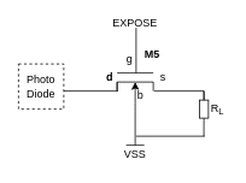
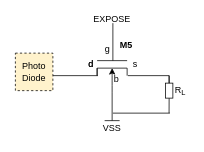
  <mxCell id="0" />
  <mxCell id="1" parent="0" />
  <mxCell id="2" value="" style="endArrow=none;html=1;" edge="1" parent="1"><mxGeometry width="50" height="50" relative="1" as="geometry"><mxPoint x="70" y="100" as="sourcePoint" /><mxPoint x="130" y="100" as="targetPoint" /></mxGeometry></mxCell>
  <mxCell id="3" value="" style="endArrow=none;html=1;" edge="1" parent="1"><mxGeometry x="350.0" y="356" width="50" height="50" as="geometry"><mxPoint x="129" y="80" as="sourcePoint" /><mxPoint x="169" y="80" as="targetPoint" /></mxGeometry></mxCell>
  <mxCell id="4" value="" style="endArrow=none;html=1;" edge="1" parent="1"><mxGeometry x="350.0" y="356" width="50" height="50" as="geometry"><mxPoint x="129" y="90" as="sourcePoint" /><mxPoint x="169" y="90" as="targetPoint" /></mxGeometry></mxCell>
  <mxCell id="5" value="" style="endArrow=none;html=1;" edge="1" parent="1"><mxGeometry x="350.0" y="356" width="50" height="50" as="geometry"><mxPoint x="129" y="100" as="sourcePoint" /><mxPoint x="129" y="90" as="targetPoint" /></mxGeometry></mxCell>
  <mxCell id="6" value="" style="endArrow=none;html=1;" edge="1" parent="1"><mxGeometry x="350.0" y="356" width="50" height="50" as="geometry"><mxPoint x="169" y="100" as="sourcePoint" /><mxPoint x="169" y="90" as="targetPoint" /></mxGeometry></mxCell>
  <mxCell id="7" value="" style="endArrow=classic;html=1;startArrow=none;startFill=0;endFill=1;" edge="1" parent="1"><mxGeometry x="350.0" y="356" width="50" height="50" as="geometry"><mxPoint x="149" y="100" as="sourcePoint" /><mxPoint x="149" y="90" as="targetPoint" /></mxGeometry></mxCell>
  <mxCell id="8" value="" style="endArrow=none;html=1;exitX=0.5;exitY=0;exitDx=0;exitDy=0;" edge="1" parent="1" source="18"><mxGeometry x="350.0" y="356" width="50" height="50" as="geometry"><mxPoint x="149" y="130" as="sourcePoint" /><mxPoint x="149" y="100" as="targetPoint" /><Array as="points"><mxPoint x="149" y="112" /></Array></mxGeometry></mxCell>
  <mxCell id="9" value="s" style="text;html=1;strokeColor=none;fillColor=none;align=center;verticalAlign=middle;whiteSpace=wrap;rounded=0;rotation=0;" vertex="1" parent="1"><mxGeometry x="175" y="80" width="10" height="10" as="geometry" /></mxCell>
  <mxCell id="10" value="d" style="text;html=1;strokeColor=none;fillColor=none;align=center;verticalAlign=middle;whiteSpace=wrap;rounded=0;rotation=0;" vertex="1" parent="1"><mxGeometry x="116" y="80" width="10" height="10" as="geometry" /></mxCell>
  <mxCell id="11" value="b" style="text;html=1;strokeColor=none;fillColor=none;align=center;verticalAlign=middle;whiteSpace=wrap;rounded=0;rotation=0;" vertex="1" parent="1"><mxGeometry x="150" y="100" width="10" height="10" as="geometry" /></mxCell>
  <mxCell id="12" value="g" style="text;html=1;strokeColor=none;fillColor=none;align=center;verticalAlign=middle;whiteSpace=wrap;rounded=0;rotation=0;" vertex="1" parent="1"><mxGeometry x="138" y="60" width="10" height="10" as="geometry" /></mxCell>
  <mxCell id="13" value="&lt;b&gt;M5&lt;/b&gt;" style="text;html=1;strokeColor=none;fillColor=none;align=center;verticalAlign=middle;whiteSpace=wrap;rounded=0;rotation=0;" vertex="1" parent="1"><mxGeometry x="158" y="52" width="20" height="15" as="geometry" /></mxCell>
  <mxCell id="14" value="" style="endArrow=none;html=1;" edge="1" parent="1"><mxGeometry x="350.0" y="356" width="50" height="50" as="geometry"><mxPoint x="129" y="100" as="sourcePoint" /><mxPoint x="129" y="90" as="targetPoint" /></mxGeometry></mxCell>
  <mxCell id="15" value="" style="endArrow=none;html=1;" edge="1" parent="1"><mxGeometry width="50" height="50" relative="1" as="geometry"><mxPoint x="150" y="30" as="sourcePoint" /><mxPoint x="150" y="80" as="targetPoint" /></mxGeometry></mxCell>
  <mxCell id="16" value="EXPOSE" style="text;html=1;strokeColor=none;fillColor=none;align=center;verticalAlign=middle;whiteSpace=wrap;rounded=0;rotation=0;" vertex="1" parent="1"><mxGeometry x="148" y="20" width="2" height="10" as="geometry" /></mxCell>
  <mxCell id="17" value="" style="endArrow=none;html=1;" edge="1" parent="1"><mxGeometry width="50" height="50" relative="1" as="geometry"><mxPoint x="139" y="160" as="sourcePoint" /><mxPoint x="159" y="160" as="targetPoint" /></mxGeometry></mxCell>
  <mxCell id="18" value="VSS" style="text;html=1;strokeColor=none;fillColor=none;align=center;verticalAlign=middle;whiteSpace=wrap;rounded=0;" vertex="1" parent="1"><mxGeometry x="129" y="160" width="40" height="20" as="geometry" /></mxCell>
- <mxCell id="19" value="Photo Diode" style="whiteSpace=wrap;html=1;aspect=fixed;dashed=1;" vertex="1" parent="1"><mxGeometry x="20" y="70" width="50" height="50" as="geometry" /></mxCell>
+ <mxCell id="19" value="Photo Diode" style="whiteSpace=wrap;html=1;aspect=fixed;dashed=1;fillColor=#fff2cc;" vertex="1" parent="1"><mxGeometry x="20" y="70" width="50" height="50" as="geometry" /></mxCell>
  <mxCell id="20" value="" style="endArrow=none;html=1;" edge="1" parent="1"><mxGeometry width="50" height="50" relative="1" as="geometry"><mxPoint x="170" y="100" as="sourcePoint" /><mxPoint x="225" y="100" as="targetPoint" /></mxGeometry></mxCell>
  <mxCell id="21" style="edgeStyle=orthogonalEdgeStyle;rounded=0;orthogonalLoop=1;jettySize=auto;html=1;exitX=0.5;exitY=1;exitDx=0;exitDy=0;startArrow=none;startFill=0;endArrow=none;endFill=0;" edge="1" parent="1" source="22"><mxGeometry relative="1" as="geometry"><mxPoint x="224.922" y="150" as="targetPoint" /></mxGeometry></mxCell>
  <mxCell id="22" value="" style="rounded=0;whiteSpace=wrap;html=1;" vertex="1" parent="1"><mxGeometry x="220" y="110" width="10" height="20" as="geometry" /></mxCell>
  <mxCell id="23" value="" style="endArrow=none;html=1;entryX=0.5;entryY=0;entryDx=0;entryDy=0;" edge="1" parent="1" target="22"><mxGeometry width="50" height="50" relative="1" as="geometry"><mxPoint x="225" y="100" as="sourcePoint" /><mxPoint x="240" y="110" as="targetPoint" /></mxGeometry></mxCell>
  <mxCell id="24" value="" style="endArrow=none;html=1;entryX=0.5;entryY=0;entryDx=0;entryDy=0;" edge="1" parent="1" target="22"><mxGeometry width="50" height="50" relative="1" as="geometry"><mxPoint x="225" y="100" as="sourcePoint" /><mxPoint x="225" y="110" as="targetPoint" /><Array as="points"><mxPoint x="225" y="110" /></Array></mxGeometry></mxCell>
  <mxCell id="25" value="" style="endArrow=none;html=1;" edge="1" parent="1"><mxGeometry width="50" height="50" relative="1" as="geometry"><mxPoint x="150" y="150" as="sourcePoint" /><mxPoint x="226" y="150" as="targetPoint" /></mxGeometry></mxCell>
  <mxCell id="26" value="R&lt;sub&gt;L&lt;/sub&gt;" style="text;html=1;strokeColor=none;fillColor=none;align=center;verticalAlign=middle;whiteSpace=wrap;rounded=0;" vertex="1" parent="1"><mxGeometry x="230" y="110" width="20" height="20" as="geometry" /></mxCell>
  <mxCell id="27" value="d" style="text;html=1;strokeColor=none;fillColor=none;align=center;verticalAlign=middle;whiteSpace=wrap;rounded=0;rotation=0;" vertex="1" parent="1"><mxGeometry x="116" y="80" width="10" height="10" as="geometry" /></mxCell>
